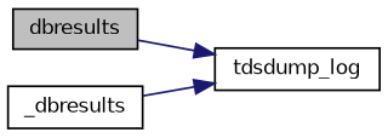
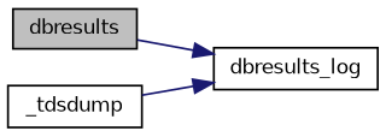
  digraph {
    rankdir=LR
    node [color=black fillcolor=white fontname=Helvetica fontsize=10 shape=record style=filled]
    edge [color=midnightblue fontname=Helvetica fontsize=10 labelfontname=Helvetica labelfontsize=10 style=solid]
    n1 [fillcolor=grey75 fontcolor=black height=0.2 label=dbresults width=0.4]
-   n2 [height=0.2 label=tdsdump_log width=0.4]
-   n3 [height=0.2 label=_dbresults width=0.4]
+   n2 [height=0.2 label=dbresults_log width=0.4]
+   n3 [height=0.2 label=_tdsdump width=0.4]
    n1 -> n2
    n3 -> n2
  }
